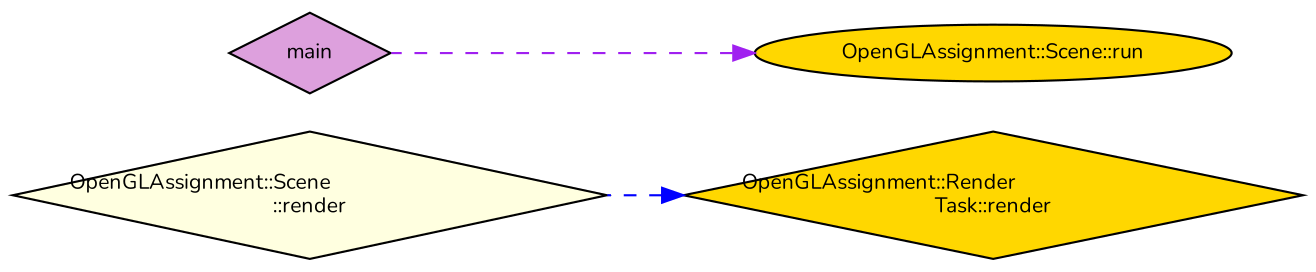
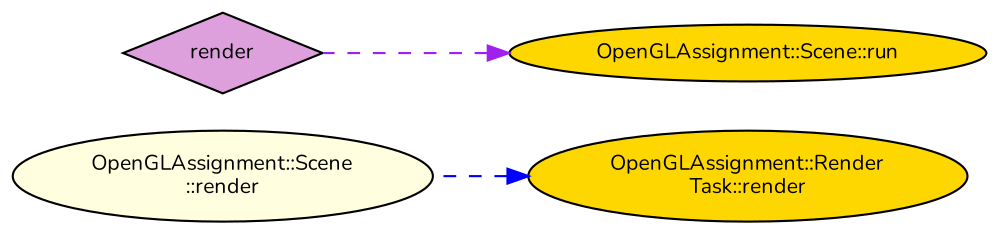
  digraph {
    fontname=Nunito
    rankdir=RL
    node [color=black fillcolor=gold fontname=Nunito fontsize=10 shape=ellipse style=filled]
    edge [dir=back fontname=Nunito fontsize=10 labelfontname=Helvetica labelfontsize=10 style=dashed]
-   n1 [fontcolor=black height=0.2 label="OpenGLAssignment::Render\lTask::render" shape=diamond width=0.4]
-   n2 [fillcolor=lightyellow height=0.2 label="OpenGLAssignment::Scene\l::render" shape=diamond width=0.4]
+   n1 [fontcolor=black height=0.2 label="OpenGLAssignment::Render\lTask::render" width=0.4]
+   n2 [fillcolor=lightyellow height=0.2 label="OpenGLAssignment::Scene\l::render" width=0.4]
    n3 [height=0.2 label="OpenGLAssignment::Scene::run" width=0.4]
-   n4 [fillcolor=plum height=0.2 label=main shape=diamond width=0.4]
+   n4 [fillcolor=plum height=0.2 label=render shape=diamond width=0.4]
    n1 -> n2 [color=blue]
    n3 -> n4 [color=purple]
  }
